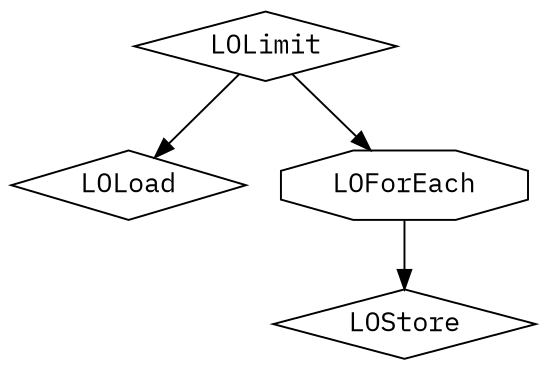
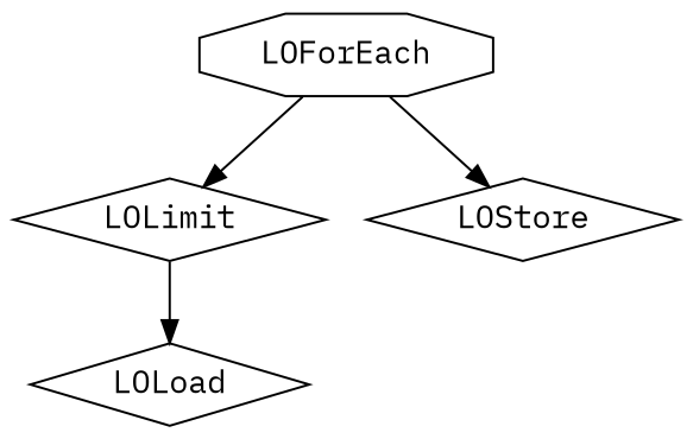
  digraph {
    fontname="IBM Plex Mono"
    node [fontname="IBM Plex Mono" shape=diamond]
    edge [fontname="IBM Plex Mono"]
    LOLimit [limit=100]
    LOLoad
    LOForEach [hasflat=false shape=octagon]
    LOStore
    LOLimit -> LOLoad
-   LOLimit -> LOForEach
+   LOForEach -> LOLimit
    LOForEach -> LOStore
  }
